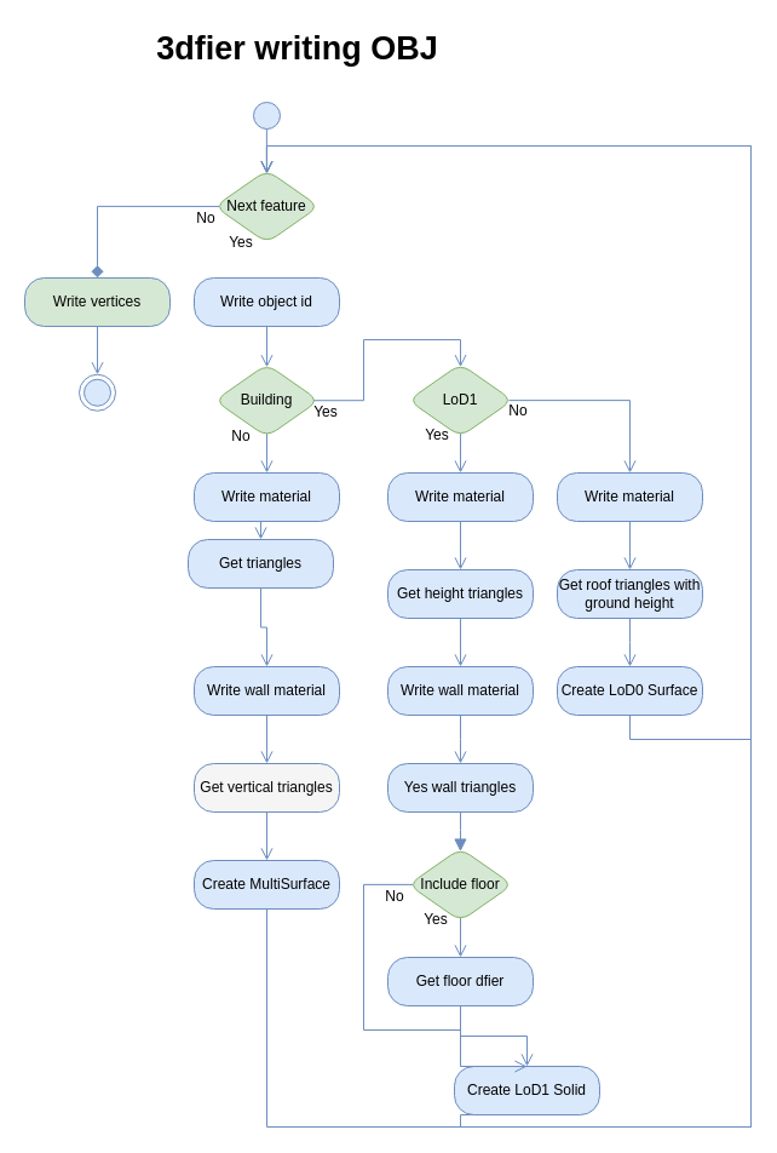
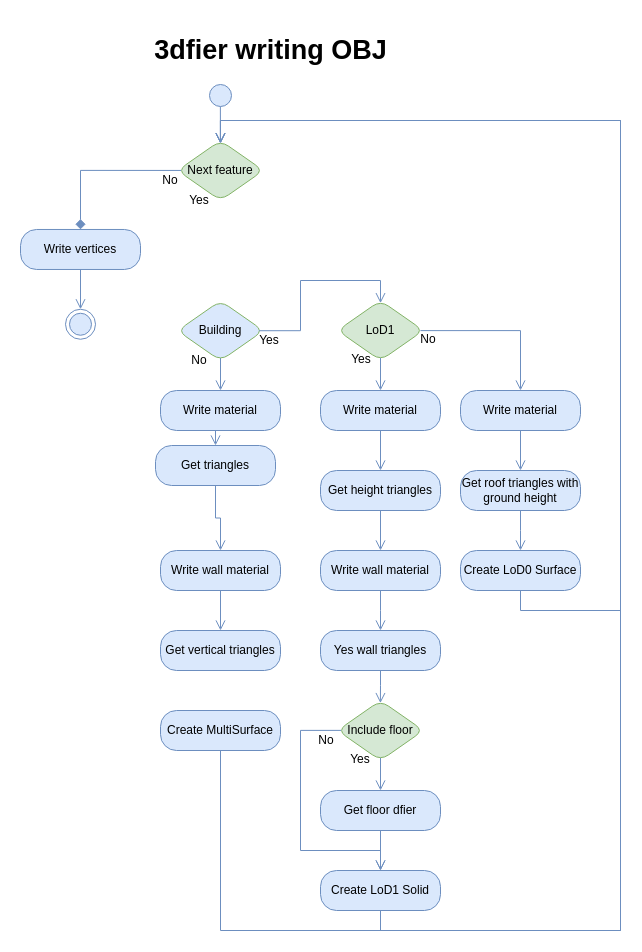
  <mxCell id="0" />
  <mxCell id="1" parent="0" />
  <mxCell id="2" value="Next feature" style="rhombus;whiteSpace=wrap;html=1;fillColor=#d5e8d4;strokeColor=#82b366;rounded=1;shadow=0;strokeWidth=1;perimeterSpacing=0;" parent="1" vertex="1"><mxGeometry x="177" y="140" width="86" height="60" as="geometry" /></mxCell>
  <mxCell id="3" value="No" style="text;html=1;strokeColor=none;fillColor=none;align=center;verticalAlign=middle;whiteSpace=wrap;rounded=0;" parent="1" vertex="1"><mxGeometry x="149.52" y="170" width="40" height="20" as="geometry" /></mxCell>
  <mxCell id="4" value="Yes" style="text;html=1;strokeColor=none;fillColor=none;align=center;verticalAlign=middle;whiteSpace=wrap;rounded=0;" parent="1" vertex="1"><mxGeometry x="179.33" y="190" width="40" height="20" as="geometry" /></mxCell>
  <mxCell id="5" value="Write material" style="rounded=1;whiteSpace=wrap;html=1;arcSize=40;fillColor=#dae8fc;strokeColor=#6c8ebf;shadow=0;" parent="1" vertex="1"><mxGeometry x="160" y="390" width="120" height="40" as="geometry" /></mxCell>
  <mxCell id="6" value="" style="edgeStyle=orthogonalEdgeStyle;html=1;verticalAlign=bottom;endArrow=open;endSize=8;strokeColor=#6c8ebf;fillColor=#dae8fc;shadow=0;rounded=0;entryX=0.5;entryY=0;entryDx=0;entryDy=0;exitX=0.5;exitY=1;exitDx=0;exitDy=0;" parent="1" source="5" target="31" edge="1"><mxGeometry relative="1" as="geometry"><mxPoint x="214.46" y="467" as="targetPoint" /><mxPoint x="214.46" y="427" as="sourcePoint" /></mxGeometry></mxCell>
  <mxCell id="7" value="" style="edgeStyle=orthogonalEdgeStyle;html=1;verticalAlign=bottom;endArrow=open;endSize=8;strokeColor=#6c8ebf;fillColor=#dae8fc;shadow=0;rounded=0;entryX=0.5;entryY=0;entryDx=0;entryDy=0;exitX=0.5;exitY=0.954;exitDx=0;exitDy=0;exitPerimeter=0;" parent="1" source="13" target="5" edge="1"><mxGeometry relative="1" as="geometry"><mxPoint x="214.46" y="387.23" as="targetPoint" /><mxPoint x="224.46" y="356.23" as="sourcePoint" /><Array as="points" /></mxGeometry></mxCell>
  <mxCell id="8" value="" style="edgeStyle=orthogonalEdgeStyle;html=1;verticalAlign=bottom;endArrow=open;endSize=8;strokeColor=#6c8ebf;fillColor=#dae8fc;shadow=0;rounded=0;exitX=0.496;exitY=0.863;exitDx=0;exitDy=0;exitPerimeter=0;entryX=0.499;entryY=0.046;entryDx=0;entryDy=0;entryPerimeter=0;" parent="1" source="39" target="2" edge="1"><mxGeometry relative="1" as="geometry"><mxPoint x="200" y="134" as="targetPoint" /><mxPoint x="180" y="110" as="sourcePoint" /></mxGeometry></mxCell>
- <mxCell id="9" value="Write object id" style="rounded=1;whiteSpace=wrap;html=1;arcSize=40;fillColor=#dae8fc;strokeColor=#6c8ebf;shadow=0;" parent="1" vertex="1"><mxGeometry x="160" y="228.98" width="120" height="40" as="geometry" /></mxCell>
- <mxCell id="10" value="" style="edgeStyle=orthogonalEdgeStyle;html=1;verticalAlign=bottom;endArrow=open;endSize=8;strokeColor=#6c8ebf;fillColor=#dae8fc;shadow=0;rounded=0;exitX=0.5;exitY=1;exitDx=0;exitDy=0;entryX=0.5;entryY=0.043;entryDx=0;entryDy=0;entryPerimeter=0;" parent="1" source="9" target="13" edge="1"><mxGeometry relative="1" as="geometry"><mxPoint x="220" y="300" as="targetPoint" /><mxPoint x="214.46" y="151.5" as="sourcePoint" /><Array as="points" /></mxGeometry></mxCell>
  <mxCell id="11" value="" style="edgeStyle=orthogonalEdgeStyle;html=1;verticalAlign=bottom;endArrow=diamond;endSize=8;strokeColor=#6c8ebf;fillColor=#dae8fc;shadow=0;rounded=0;exitX=0.042;exitY=0.499;exitDx=0;exitDy=0;exitPerimeter=0;entryX=0.5;entryY=0;entryDx=0;entryDy=0;" parent="1" source="2" target="12" edge="1"><mxGeometry relative="1" as="geometry"><mxPoint x="224.46" y="740" as="targetPoint" /><mxPoint x="253.848" y="241" as="sourcePoint" /><Array as="points"><mxPoint x="80" y="170" /></Array></mxGeometry></mxCell>
- <mxCell id="12" value="Write vertices" style="rounded=1;whiteSpace=wrap;html=1;arcSize=40;fillColor=#d5e8d4;strokeColor=#6c8ebf;shadow=0;" parent="1" vertex="1"><mxGeometry x="20" y="228.98" width="120" height="40" as="geometry" /></mxCell>
- <mxCell id="13" value="Building" style="rhombus;whiteSpace=wrap;html=1;fillColor=#d5e8d4;strokeColor=#82b366;rounded=1;shadow=0;strokeWidth=1;perimeterSpacing=0;" parent="1" vertex="1"><mxGeometry x="177" y="300.23" width="86" height="60" as="geometry" /></mxCell>
+ <mxCell id="12" value="Write vertices" style="rounded=1;whiteSpace=wrap;html=1;arcSize=40;fillColor=#dae8fc;strokeColor=#6c8ebf;shadow=0;" parent="1" vertex="1"><mxGeometry x="20" y="228.98" width="120" height="40" as="geometry" /></mxCell>
+ <mxCell id="13" value="Building" style="rhombus;whiteSpace=wrap;html=1;fillColor=#dae8fc;strokeColor=#82b366;rounded=1;shadow=0;strokeWidth=1;perimeterSpacing=0;" parent="1" vertex="1"><mxGeometry x="177" y="300.23" width="86" height="60" as="geometry" /></mxCell>
  <mxCell id="14" value="No" style="text;html=1;strokeColor=none;fillColor=none;align=center;verticalAlign=middle;whiteSpace=wrap;rounded=0;" parent="1" vertex="1"><mxGeometry x="179.48" y="350.23" width="40" height="20" as="geometry" /></mxCell>
  <mxCell id="15" value="Yes" style="text;html=1;strokeColor=none;fillColor=none;align=center;verticalAlign=middle;whiteSpace=wrap;rounded=0;" parent="1" vertex="1"><mxGeometry x="249.46" y="330.23" width="40" height="20" as="geometry" /></mxCell>
  <mxCell id="16" value="" style="edgeStyle=orthogonalEdgeStyle;html=1;verticalAlign=bottom;endArrow=open;endSize=8;strokeColor=#6c8ebf;fillColor=#dae8fc;shadow=0;rounded=0;entryX=0.5;entryY=0;entryDx=0;entryDy=0;exitX=0.5;exitY=0.952;exitDx=0;exitDy=0;exitPerimeter=0;" parent="1" source="17" target="20" edge="1"><mxGeometry relative="1" as="geometry"><mxPoint x="389.52" y="787" as="targetPoint" /><mxPoint x="389.606" y="675.78" as="sourcePoint" /><Array as="points" /></mxGeometry></mxCell>
  <mxCell id="17" value="Include floor" style="rhombus;whiteSpace=wrap;html=1;fillColor=#d5e8d4;strokeColor=#82b366;rounded=1;shadow=0;strokeWidth=1;perimeterSpacing=0;" parent="1" vertex="1"><mxGeometry x="337" y="700" width="86" height="60" as="geometry" /></mxCell>
  <mxCell id="18" value="No" style="text;html=1;strokeColor=none;fillColor=none;align=center;verticalAlign=middle;whiteSpace=wrap;rounded=0;" parent="1" vertex="1"><mxGeometry x="305.81" y="730" width="40" height="20" as="geometry" /></mxCell>
  <mxCell id="19" value="Yes" style="text;html=1;strokeColor=none;fillColor=none;align=center;verticalAlign=middle;whiteSpace=wrap;rounded=0;" parent="1" vertex="1"><mxGeometry x="339.52" y="749" width="40" height="20" as="geometry" /></mxCell>
  <mxCell id="20" value="Get floor dfier" style="rounded=1;whiteSpace=wrap;html=1;arcSize=40;fillColor=#dae8fc;strokeColor=#6c8ebf;shadow=0;" parent="1" vertex="1"><mxGeometry x="320" y="790" width="120" height="40" as="geometry" /></mxCell>
  <mxCell id="21" value="" style="edgeStyle=orthogonalEdgeStyle;html=1;verticalAlign=bottom;endArrow=open;endSize=8;strokeColor=#6c8ebf;fillColor=#dae8fc;shadow=0;rounded=0;exitX=0.5;exitY=1;exitDx=0;exitDy=0;entryX=0.5;entryY=0.047;entryDx=0;entryDy=0;entryPerimeter=0;" parent="1" source="27" target="2" edge="1"><mxGeometry relative="1" as="geometry"><mxPoint x="284.52" y="220" as="targetPoint" /><mxPoint x="374.52" y="680" as="sourcePoint" /><Array as="points"><mxPoint x="380" y="930" /><mxPoint x="620" y="930" /><mxPoint x="620" y="120" /><mxPoint x="220" y="120" /></Array></mxGeometry></mxCell>
  <mxCell id="22" value="" style="edgeStyle=orthogonalEdgeStyle;html=1;verticalAlign=bottom;endArrow=open;endSize=8;strokeColor=#6c8ebf;fillColor=#dae8fc;shadow=0;rounded=0;exitX=0.95;exitY=0.5;exitDx=0;exitDy=0;exitPerimeter=0;entryX=0.5;entryY=0.044;entryDx=0;entryDy=0;entryPerimeter=0;" parent="1" source="13" target="44" edge="1"><mxGeometry relative="1" as="geometry"><mxPoint x="374.52" y="300" as="targetPoint" /><mxPoint x="274.46" y="430.25" as="sourcePoint" /><Array as="points"><mxPoint x="300" y="330" /><mxPoint x="300" y="280" /><mxPoint x="380" y="280" /></Array></mxGeometry></mxCell>
  <mxCell id="23" value="Get height triangles" style="rounded=1;whiteSpace=wrap;html=1;arcSize=40;fillColor=#dae8fc;strokeColor=#6c8ebf;shadow=0;" parent="1" vertex="1"><mxGeometry x="320" y="470" width="120" height="40" as="geometry" /></mxCell>
  <mxCell id="24" value="" style="edgeStyle=orthogonalEdgeStyle;html=1;verticalAlign=bottom;endArrow=open;endSize=8;strokeColor=#6c8ebf;fillColor=#dae8fc;shadow=0;rounded=0;entryX=0.5;entryY=0;entryDx=0;entryDy=0;exitX=0.5;exitY=1;exitDx=0;exitDy=0;" parent="1" source="23" target="52" edge="1"><mxGeometry relative="1" as="geometry"><mxPoint x="389.52" y="547" as="targetPoint" /><mxPoint x="389.52" y="507" as="sourcePoint" /><Array as="points" /></mxGeometry></mxCell>
  <mxCell id="25" value="Yes wall triangles" style="rounded=1;whiteSpace=wrap;html=1;arcSize=40;fillColor=#dae8fc;strokeColor=#6c8ebf;shadow=0;" parent="1" vertex="1"><mxGeometry x="320" y="630" width="120" height="40" as="geometry" /></mxCell>
- <mxCell id="26" value="" style="edgeStyle=orthogonalEdgeStyle;html=1;verticalAlign=bottom;endArrow=block;endSize=8;strokeColor=#6c8ebf;fillColor=#dae8fc;shadow=0;rounded=0;exitX=0.5;exitY=1;exitDx=0;exitDy=0;entryX=0.499;entryY=0.043;entryDx=0;entryDy=0;entryPerimeter=0;" parent="1" source="25" target="17" edge="1"><mxGeometry relative="1" as="geometry"><mxPoint x="334.81" y="700" as="targetPoint" /><mxPoint x="389.52" y="667" as="sourcePoint" /><Array as="points" /></mxGeometry></mxCell>
- <mxCell id="27" value="Create LoD1 Solid" style="rounded=1;whiteSpace=wrap;html=1;arcSize=40;fillColor=#dae8fc;strokeColor=#6c8ebf;shadow=0;" parent="1" vertex="1"><mxGeometry x="375" y="880" width="120" height="40" as="geometry" /></mxCell>
+ <mxCell id="26" value="" style="edgeStyle=orthogonalEdgeStyle;html=1;verticalAlign=bottom;endArrow=open;endSize=8;strokeColor=#6c8ebf;fillColor=#dae8fc;shadow=0;rounded=0;exitX=0.5;exitY=1;exitDx=0;exitDy=0;entryX=0.499;entryY=0.043;entryDx=0;entryDy=0;entryPerimeter=0;" parent="1" source="25" target="17" edge="1"><mxGeometry relative="1" as="geometry"><mxPoint x="334.81" y="700" as="targetPoint" /><mxPoint x="389.52" y="667" as="sourcePoint" /><Array as="points" /></mxGeometry></mxCell>
+ <mxCell id="27" value="Create LoD1 Solid" style="rounded=1;whiteSpace=wrap;html=1;arcSize=40;fillColor=#dae8fc;strokeColor=#6c8ebf;shadow=0;" parent="1" vertex="1"><mxGeometry x="320" y="870" width="120" height="40" as="geometry" /></mxCell>
  <mxCell id="28" value="" style="edgeStyle=orthogonalEdgeStyle;html=1;verticalAlign=bottom;endArrow=open;endSize=8;strokeColor=#6c8ebf;fillColor=#dae8fc;shadow=0;rounded=0;entryX=0.5;entryY=0;entryDx=0;entryDy=0;exitX=0.5;exitY=1;exitDx=0;exitDy=0;" parent="1" source="20" target="27" edge="1"><mxGeometry relative="1" as="geometry"><mxPoint x="384.81" y="946.76" as="targetPoint" /><mxPoint x="389.52" y="906.75" as="sourcePoint" /></mxGeometry></mxCell>
  <mxCell id="29" value="Write material" style="rounded=1;whiteSpace=wrap;html=1;arcSize=40;fillColor=#dae8fc;strokeColor=#6c8ebf;shadow=0;" parent="1" vertex="1"><mxGeometry x="320" y="390" width="120" height="40" as="geometry" /></mxCell>
  <mxCell id="30" value="" style="edgeStyle=orthogonalEdgeStyle;html=1;verticalAlign=bottom;endArrow=open;endSize=8;strokeColor=#6c8ebf;fillColor=#dae8fc;shadow=0;exitX=0.5;exitY=1;exitDx=0;exitDy=0;rounded=0;entryX=0.5;entryY=0;entryDx=0;entryDy=0;" parent="1" source="29" target="23" edge="1"><mxGeometry relative="1" as="geometry"><mxPoint x="389.52" y="467" as="targetPoint" /><mxPoint x="519.52" y="384.95" as="sourcePoint" /></mxGeometry></mxCell>
  <mxCell id="31" value="Get triangles" style="rounded=1;whiteSpace=wrap;html=1;arcSize=40;fillColor=#dae8fc;strokeColor=#6c8ebf;shadow=0;" parent="1" vertex="1"><mxGeometry x="155" y="445" width="120" height="40" as="geometry" /></mxCell>
  <mxCell id="32" value="" style="edgeStyle=orthogonalEdgeStyle;html=1;verticalAlign=bottom;endArrow=open;endSize=8;strokeColor=#6c8ebf;fillColor=#dae8fc;shadow=0;rounded=0;entryX=0.5;entryY=0;entryDx=0;entryDy=0;exitX=0.5;exitY=1;exitDx=0;exitDy=0;" parent="1" source="31" target="42" edge="1"><mxGeometry relative="1" as="geometry"><mxPoint x="214.46" y="547" as="targetPoint" /><mxPoint x="214.46" y="507" as="sourcePoint" /><Array as="points" /></mxGeometry></mxCell>
- <mxCell id="33" value="Get vertical triangles" style="rounded=1;whiteSpace=wrap;html=1;arcSize=40;fillColor=#f5f5f5;strokeColor=#6c8ebf;shadow=0;" parent="1" vertex="1"><mxGeometry x="160" y="630" width="120" height="40" as="geometry" /></mxCell>
- <mxCell id="34" value="" style="edgeStyle=orthogonalEdgeStyle;html=1;verticalAlign=bottom;endArrow=open;endSize=8;strokeColor=#6c8ebf;fillColor=#dae8fc;shadow=0;rounded=0;entryX=0.5;entryY=0;entryDx=0;entryDy=0;exitX=0.5;exitY=1;exitDx=0;exitDy=0;" parent="1" source="33" target="35" edge="1"><mxGeometry relative="1" as="geometry"><mxPoint x="214.46" y="706.75" as="targetPoint" /><mxPoint x="214.46" y="666.75" as="sourcePoint" /><Array as="points" /></mxGeometry></mxCell>
+ <mxCell id="33" value="Get vertical triangles" style="rounded=1;whiteSpace=wrap;html=1;arcSize=40;fillColor=#dae8fc;strokeColor=#6c8ebf;shadow=0;" parent="1" vertex="1"><mxGeometry x="160" y="630" width="120" height="40" as="geometry" /></mxCell>
  <mxCell id="35" value="Create MultiSurface" style="rounded=1;whiteSpace=wrap;html=1;arcSize=40;fillColor=#dae8fc;strokeColor=#6c8ebf;shadow=0;" parent="1" vertex="1"><mxGeometry x="160" y="710" width="120" height="40" as="geometry" /></mxCell>
  <mxCell id="36" value="" style="edgeStyle=orthogonalEdgeStyle;html=1;verticalAlign=bottom;endArrow=open;endSize=8;strokeColor=#6c8ebf;fillColor=#dae8fc;shadow=0;rounded=0;exitX=0.5;exitY=1;exitDx=0;exitDy=0;entryX=0.5;entryY=0.047;entryDx=0;entryDy=0;entryPerimeter=0;" parent="1" source="35" target="2" edge="1"><mxGeometry relative="1" as="geometry"><mxPoint x="534.52" y="250" as="targetPoint" /><mxPoint x="214.46" y="667" as="sourcePoint" /><Array as="points"><mxPoint x="220" y="930" /><mxPoint x="620" y="930" /><mxPoint x="620" y="120" /><mxPoint x="220" y="120" /></Array></mxGeometry></mxCell>
  <mxCell id="37" value="" style="ellipse;html=1;shape=endState;fillColor=#dae8fc;strokeColor=#6c8ebf;rounded=1;shadow=0;" parent="1" vertex="1"><mxGeometry x="65" y="308.75" width="30" height="30" as="geometry" /></mxCell>
  <mxCell id="38" value="" style="edgeStyle=orthogonalEdgeStyle;html=1;verticalAlign=bottom;endArrow=open;endSize=8;strokeColor=#6c8ebf;fillColor=#dae8fc;shadow=0;rounded=0;entryX=0.5;entryY=0;entryDx=0;entryDy=0;exitX=0.5;exitY=1;exitDx=0;exitDy=0;" parent="1" source="12" target="37" edge="1"><mxGeometry relative="1" as="geometry"><mxPoint x="69.81" y="307.63" as="targetPoint" /><mxPoint x="69.81" y="278.75" as="sourcePoint" /><Array as="points" /></mxGeometry></mxCell>
  <mxCell id="39" value="" style="ellipse;html=1;shape=startState;fillColor=#dae8fc;strokeColor=#6c8ebf;shadow=0;" parent="1" vertex="1"><mxGeometry x="205" y="80" width="30" height="30" as="geometry" /></mxCell>
  <mxCell id="40" value="" style="edgeStyle=orthogonalEdgeStyle;html=1;verticalAlign=bottom;endArrow=open;endSize=8;strokeColor=#6c8ebf;fillColor=#dae8fc;shadow=0;rounded=0;exitX=0.042;exitY=0.498;exitDx=0;exitDy=0;exitPerimeter=0;entryX=0.5;entryY=0;entryDx=0;entryDy=0;" parent="1" source="17" target="27" edge="1"><mxGeometry relative="1" as="geometry"><mxPoint x="324.81" y="850" as="targetPoint" /><mxPoint x="434.81" y="790" as="sourcePoint" /><Array as="points"><mxPoint x="300" y="730" /><mxPoint x="300" y="850" /><mxPoint x="380" y="850" /></Array></mxGeometry></mxCell>
- <mxCell id="41" value="3dfier writing OBJ" style="text;strokeColor=none;fillColor=none;html=1;fontSize=27;fontStyle=1;verticalAlign=middle;align=center;rounded=0;shadow=0;" parent="1" vertex="1"><mxGeometry x="85" y="20" width="319" height="40" as="geometry" /></mxCell>
+ <mxCell id="41" value="3dfier writing OBJ" style="text;strokeColor=none;fillColor=none;html=1;fontSize=27;fontStyle=1;verticalAlign=middle;align=center;rounded=0;shadow=0;" parent="1" vertex="1"><mxGeometry x="110" y="30" width="319" height="40" as="geometry" /></mxCell>
  <mxCell id="42" value="Write wall material" style="rounded=1;whiteSpace=wrap;html=1;arcSize=40;fillColor=#dae8fc;strokeColor=#6c8ebf;shadow=0;" parent="1" vertex="1"><mxGeometry x="160" y="550" width="120" height="40" as="geometry" /></mxCell>
  <mxCell id="43" value="" style="edgeStyle=orthogonalEdgeStyle;html=1;verticalAlign=bottom;endArrow=open;endSize=8;strokeColor=#6c8ebf;fillColor=#dae8fc;shadow=0;rounded=0;entryX=0.5;entryY=0;entryDx=0;entryDy=0;exitX=0.5;exitY=1;exitDx=0;exitDy=0;" parent="1" source="42" target="33" edge="1"><mxGeometry relative="1" as="geometry"><mxPoint x="220" y="630" as="targetPoint" /><mxPoint x="214.46" y="587" as="sourcePoint" /></mxGeometry></mxCell>
  <mxCell id="44" value="LoD1" style="rhombus;whiteSpace=wrap;html=1;fillColor=#d5e8d4;strokeColor=#82b366;rounded=1;shadow=0;strokeWidth=1;perimeterSpacing=0;" parent="1" vertex="1"><mxGeometry x="337" y="300" width="86" height="60" as="geometry" /></mxCell>
  <mxCell id="45" value="No" style="text;html=1;strokeColor=none;fillColor=none;align=center;verticalAlign=middle;whiteSpace=wrap;rounded=0;" parent="1" vertex="1"><mxGeometry x="408" y="328.98" width="40" height="20" as="geometry" /></mxCell>
  <mxCell id="46" value="Yes" style="text;html=1;strokeColor=none;fillColor=none;align=center;verticalAlign=middle;whiteSpace=wrap;rounded=0;" parent="1" vertex="1"><mxGeometry x="340.52" y="348.98" width="40" height="20" as="geometry" /></mxCell>
  <mxCell id="47" value="Get roof triangles with ground height" style="rounded=1;whiteSpace=wrap;html=1;arcSize=40;fillColor=#dae8fc;strokeColor=#6c8ebf;shadow=0;" parent="1" vertex="1"><mxGeometry x="460" y="470" width="120" height="40" as="geometry" /></mxCell>
  <mxCell id="48" value="" style="edgeStyle=orthogonalEdgeStyle;html=1;verticalAlign=bottom;endArrow=open;endSize=8;strokeColor=#6c8ebf;fillColor=#dae8fc;shadow=0;rounded=0;entryX=0.5;entryY=0;entryDx=0;entryDy=0;exitX=0.5;exitY=1;exitDx=0;exitDy=0;" parent="1" source="47" edge="1"><mxGeometry relative="1" as="geometry"><mxPoint x="520" y="550" as="targetPoint" /><mxPoint x="529.52" y="507" as="sourcePoint" /><Array as="points" /></mxGeometry></mxCell>
  <mxCell id="49" value="Create LoD0 Surface" style="rounded=1;whiteSpace=wrap;html=1;arcSize=40;fillColor=#dae8fc;strokeColor=#6c8ebf;shadow=0;" parent="1" vertex="1"><mxGeometry x="460" y="550" width="120" height="40" as="geometry" /></mxCell>
  <mxCell id="50" value="Write material" style="rounded=1;whiteSpace=wrap;html=1;arcSize=40;fillColor=#dae8fc;strokeColor=#6c8ebf;shadow=0;" parent="1" vertex="1"><mxGeometry x="460" y="390" width="120" height="40" as="geometry" /></mxCell>
  <mxCell id="51" value="" style="edgeStyle=orthogonalEdgeStyle;html=1;verticalAlign=bottom;endArrow=open;endSize=8;strokeColor=#6c8ebf;fillColor=#dae8fc;shadow=0;exitX=0.5;exitY=1;exitDx=0;exitDy=0;rounded=0;entryX=0.5;entryY=0;entryDx=0;entryDy=0;" parent="1" source="50" target="47" edge="1"><mxGeometry relative="1" as="geometry"><mxPoint x="529.52" y="467" as="targetPoint" /><mxPoint x="659.52" y="384.95" as="sourcePoint" /></mxGeometry></mxCell>
  <mxCell id="52" value="Write wall material" style="rounded=1;whiteSpace=wrap;html=1;arcSize=40;fillColor=#dae8fc;strokeColor=#6c8ebf;shadow=0;" parent="1" vertex="1"><mxGeometry x="320" y="550" width="120" height="40" as="geometry" /></mxCell>
  <mxCell id="53" value="" style="edgeStyle=orthogonalEdgeStyle;html=1;verticalAlign=bottom;endArrow=open;endSize=8;strokeColor=#6c8ebf;fillColor=#dae8fc;shadow=0;rounded=0;entryX=0.5;entryY=0;entryDx=0;entryDy=0;exitX=0.5;exitY=1;exitDx=0;exitDy=0;" parent="1" source="52" edge="1"><mxGeometry relative="1" as="geometry"><mxPoint x="380" y="630" as="targetPoint" /><mxPoint x="374.46" y="587" as="sourcePoint" /></mxGeometry></mxCell>
  <mxCell id="54" value="" style="edgeStyle=orthogonalEdgeStyle;html=1;verticalAlign=bottom;endArrow=open;endSize=8;strokeColor=#6c8ebf;fillColor=#dae8fc;shadow=0;rounded=0;entryX=0.5;entryY=0;entryDx=0;entryDy=0;exitX=0.5;exitY=0.959;exitDx=0;exitDy=0;exitPerimeter=0;" parent="1" source="44" target="29" edge="1"><mxGeometry relative="1" as="geometry"><mxPoint x="380.52" y="390" as="targetPoint" /><mxPoint x="380.52" y="357.47" as="sourcePoint" /><Array as="points" /></mxGeometry></mxCell>
  <mxCell id="55" value="" style="edgeStyle=orthogonalEdgeStyle;html=1;verticalAlign=bottom;endArrow=open;endSize=8;strokeColor=#6c8ebf;fillColor=#dae8fc;shadow=0;rounded=0;entryX=0.5;entryY=0;entryDx=0;entryDy=0;exitX=0.964;exitY=0.502;exitDx=0;exitDy=0;exitPerimeter=0;" parent="1" source="44" target="50" edge="1"><mxGeometry relative="1" as="geometry"><mxPoint x="390" y="400" as="targetPoint" /><mxPoint x="390" y="367.54" as="sourcePoint" /><Array as="points" /></mxGeometry></mxCell>
  <mxCell id="56" value="" style="edgeStyle=orthogonalEdgeStyle;html=1;verticalAlign=bottom;endArrow=open;endSize=8;strokeColor=#6c8ebf;fillColor=#dae8fc;shadow=0;rounded=0;exitX=0.5;exitY=1;exitDx=0;exitDy=0;entryX=0.499;entryY=0.047;entryDx=0;entryDy=0;entryPerimeter=0;" edge="1" parent="1" source="49" target="2"><mxGeometry relative="1" as="geometry"><mxPoint x="230.086" y="152.64" as="targetPoint" /><mxPoint x="230" y="760" as="sourcePoint" /><Array as="points"><mxPoint x="520" y="610" /><mxPoint x="620" y="610" /><mxPoint x="620" y="120" /><mxPoint x="220" y="120" /></Array></mxGeometry></mxCell>
